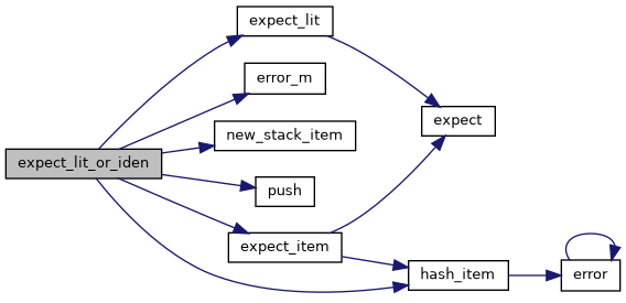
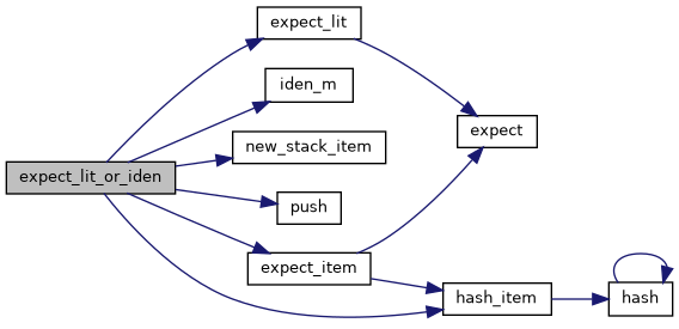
  digraph {
    rankdir=LR
    node [color=black fillcolor=white fontname=Helvetica fontsize=10 shape=record style=filled]
    edge [color=midnightblue fontname=Helvetica fontsize=10 labelfontname=Helvetica labelfontsize=10 style=solid]
    n1 [fillcolor=grey75 fontcolor=black height=0.2 label=expect_lit_or_iden width=0.4]
    n2 [height=0.2 label=expect_lit width=0.4]
-   n3 [height=0.2 label=error_m width=0.4]
+   n3 [height=0.2 label=iden_m width=0.4]
    n4 [height=0.2 label=new_stack_item width=0.4]
    n5 [height=0.2 label=push width=0.4]
    n6 [height=0.2 label=expect_item width=0.4]
    n7 [height=0.2 label=hash_item width=0.4]
    n8 [height=0.2 label=expect width=0.4]
-   n9 [height=0.2 label=error width=0.4]
+   n9 [height=0.2 label=hash width=0.4]
    n1 -> n2
    n1 -> n3
    n1 -> n4
    n1 -> n5
    n1 -> n6
    n1 -> n7
    n2 -> n8
    n6 -> n7
    n6 -> n8
    n7 -> n9
    n9 -> n9
  }
